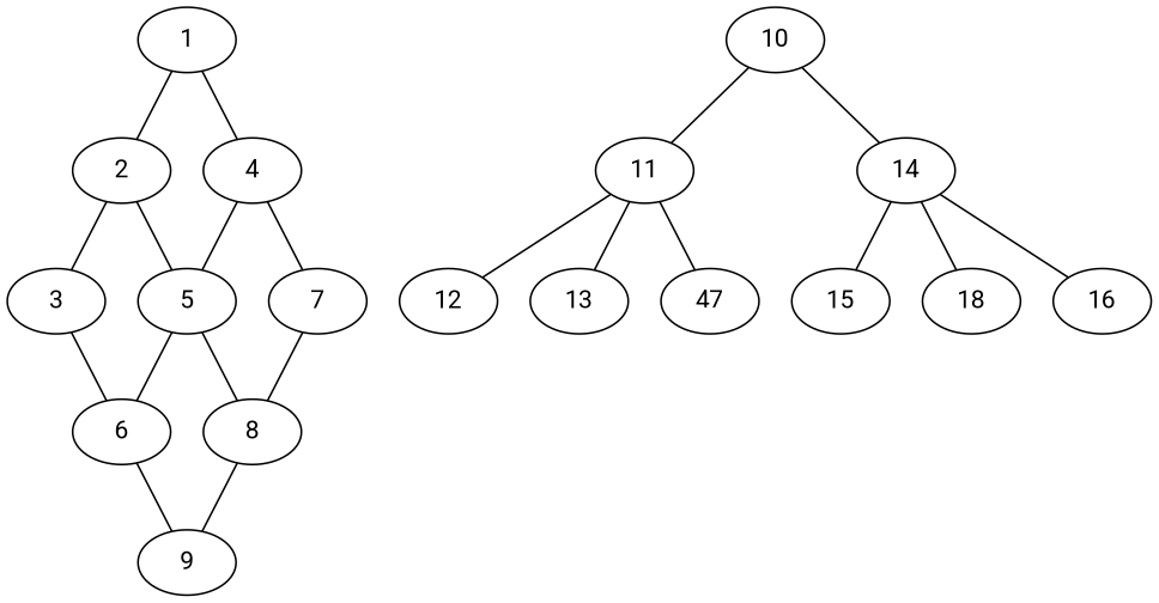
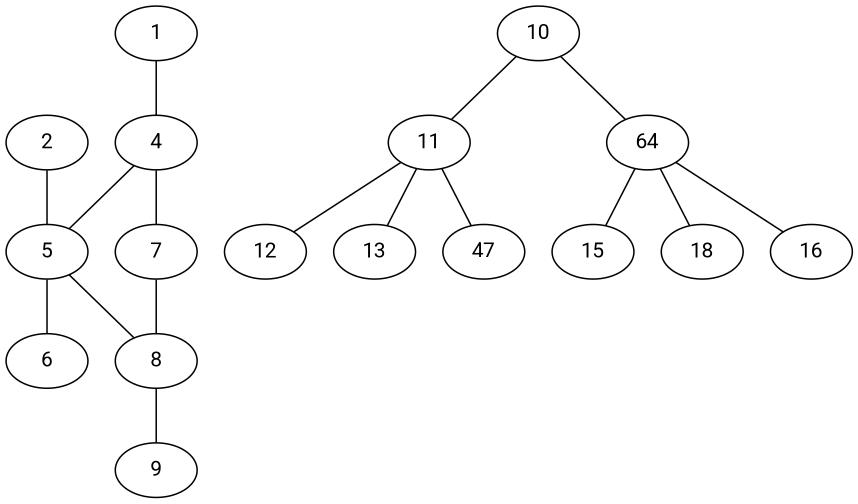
  graph {
    fontname=Roboto
    node [fontname=Roboto]
    edge [fontname=Roboto]
    1
    2
    4
    5
-   3
    7
    6
    8
    9
    10
    11
-   14
+   14 [label=64]
    12
    13
    n15 [label=47]
    15
    18
    16
-   1 -- 2
    1 -- 4
    2 -- 5
-   2 -- 3
    4 -- 5
    4 -- 7
    5 -- 6
    5 -- 8
-   3 -- 6
    7 -- 8
-   6 -- 9
    8 -- 9
    10 -- 11
    10 -- 14
    11 -- 12
    11 -- 13
    11 -- n15
    14 -- 15
    14 -- 18
    14 -- 16
  }
